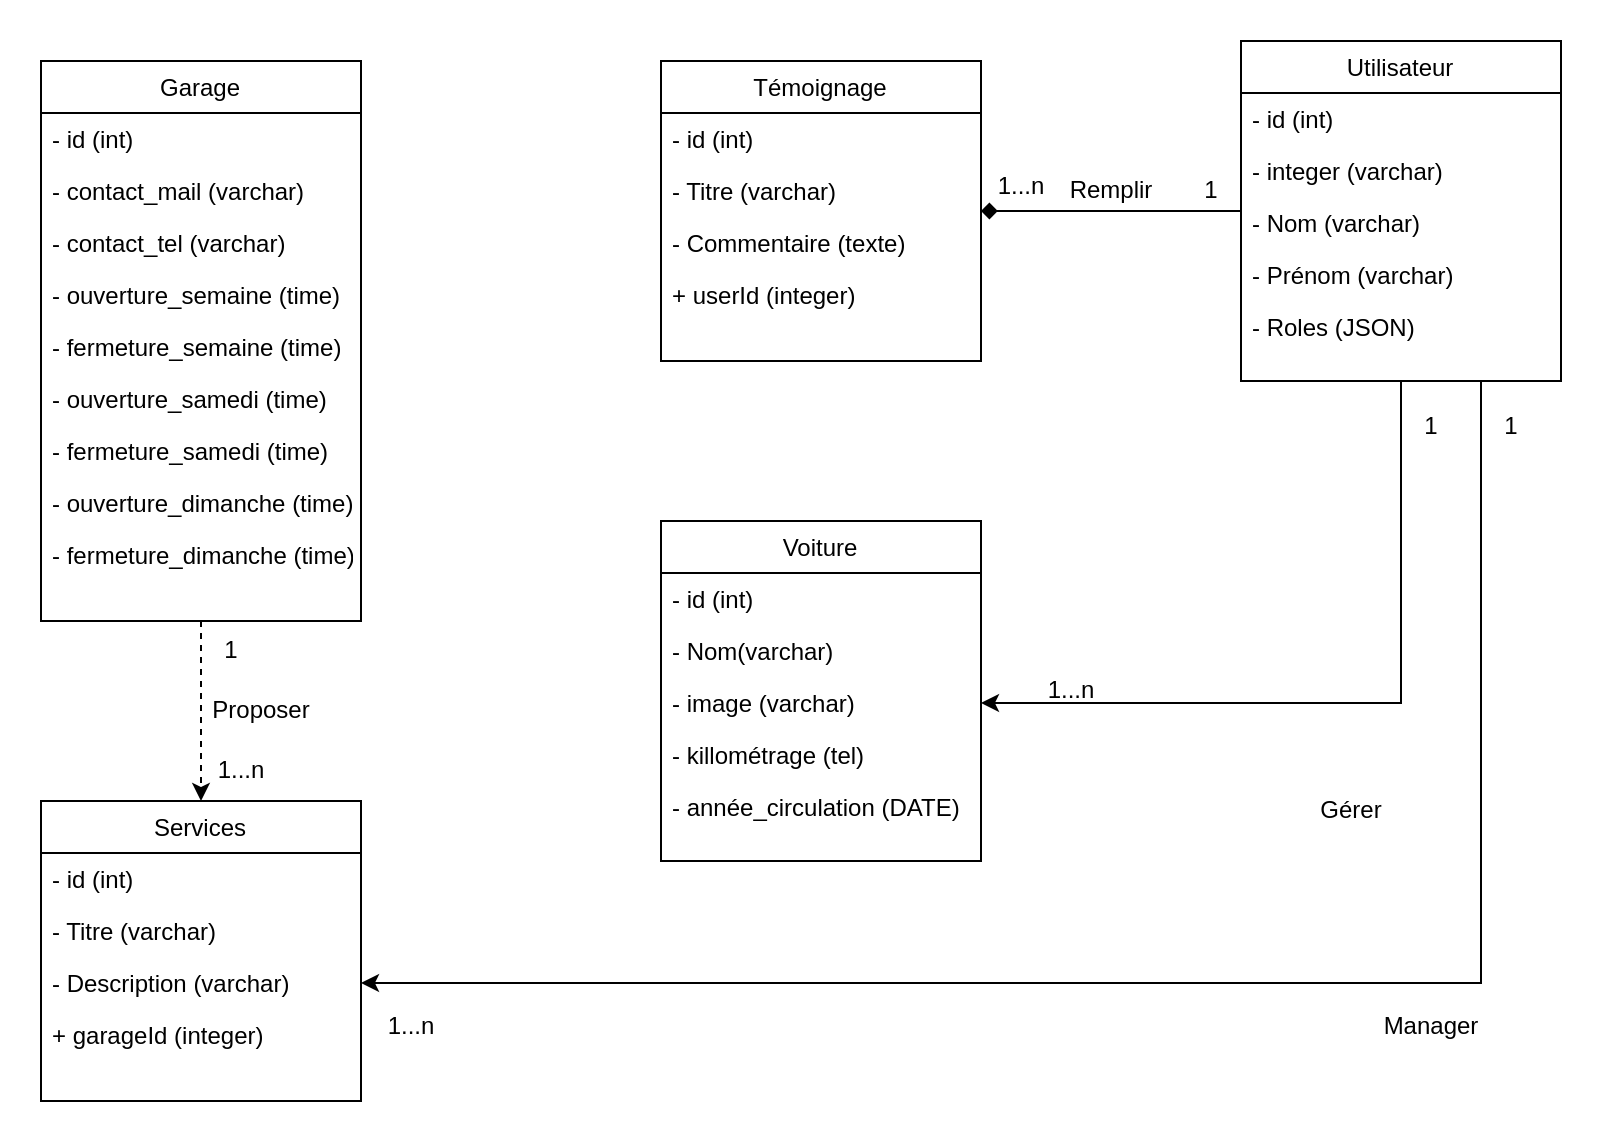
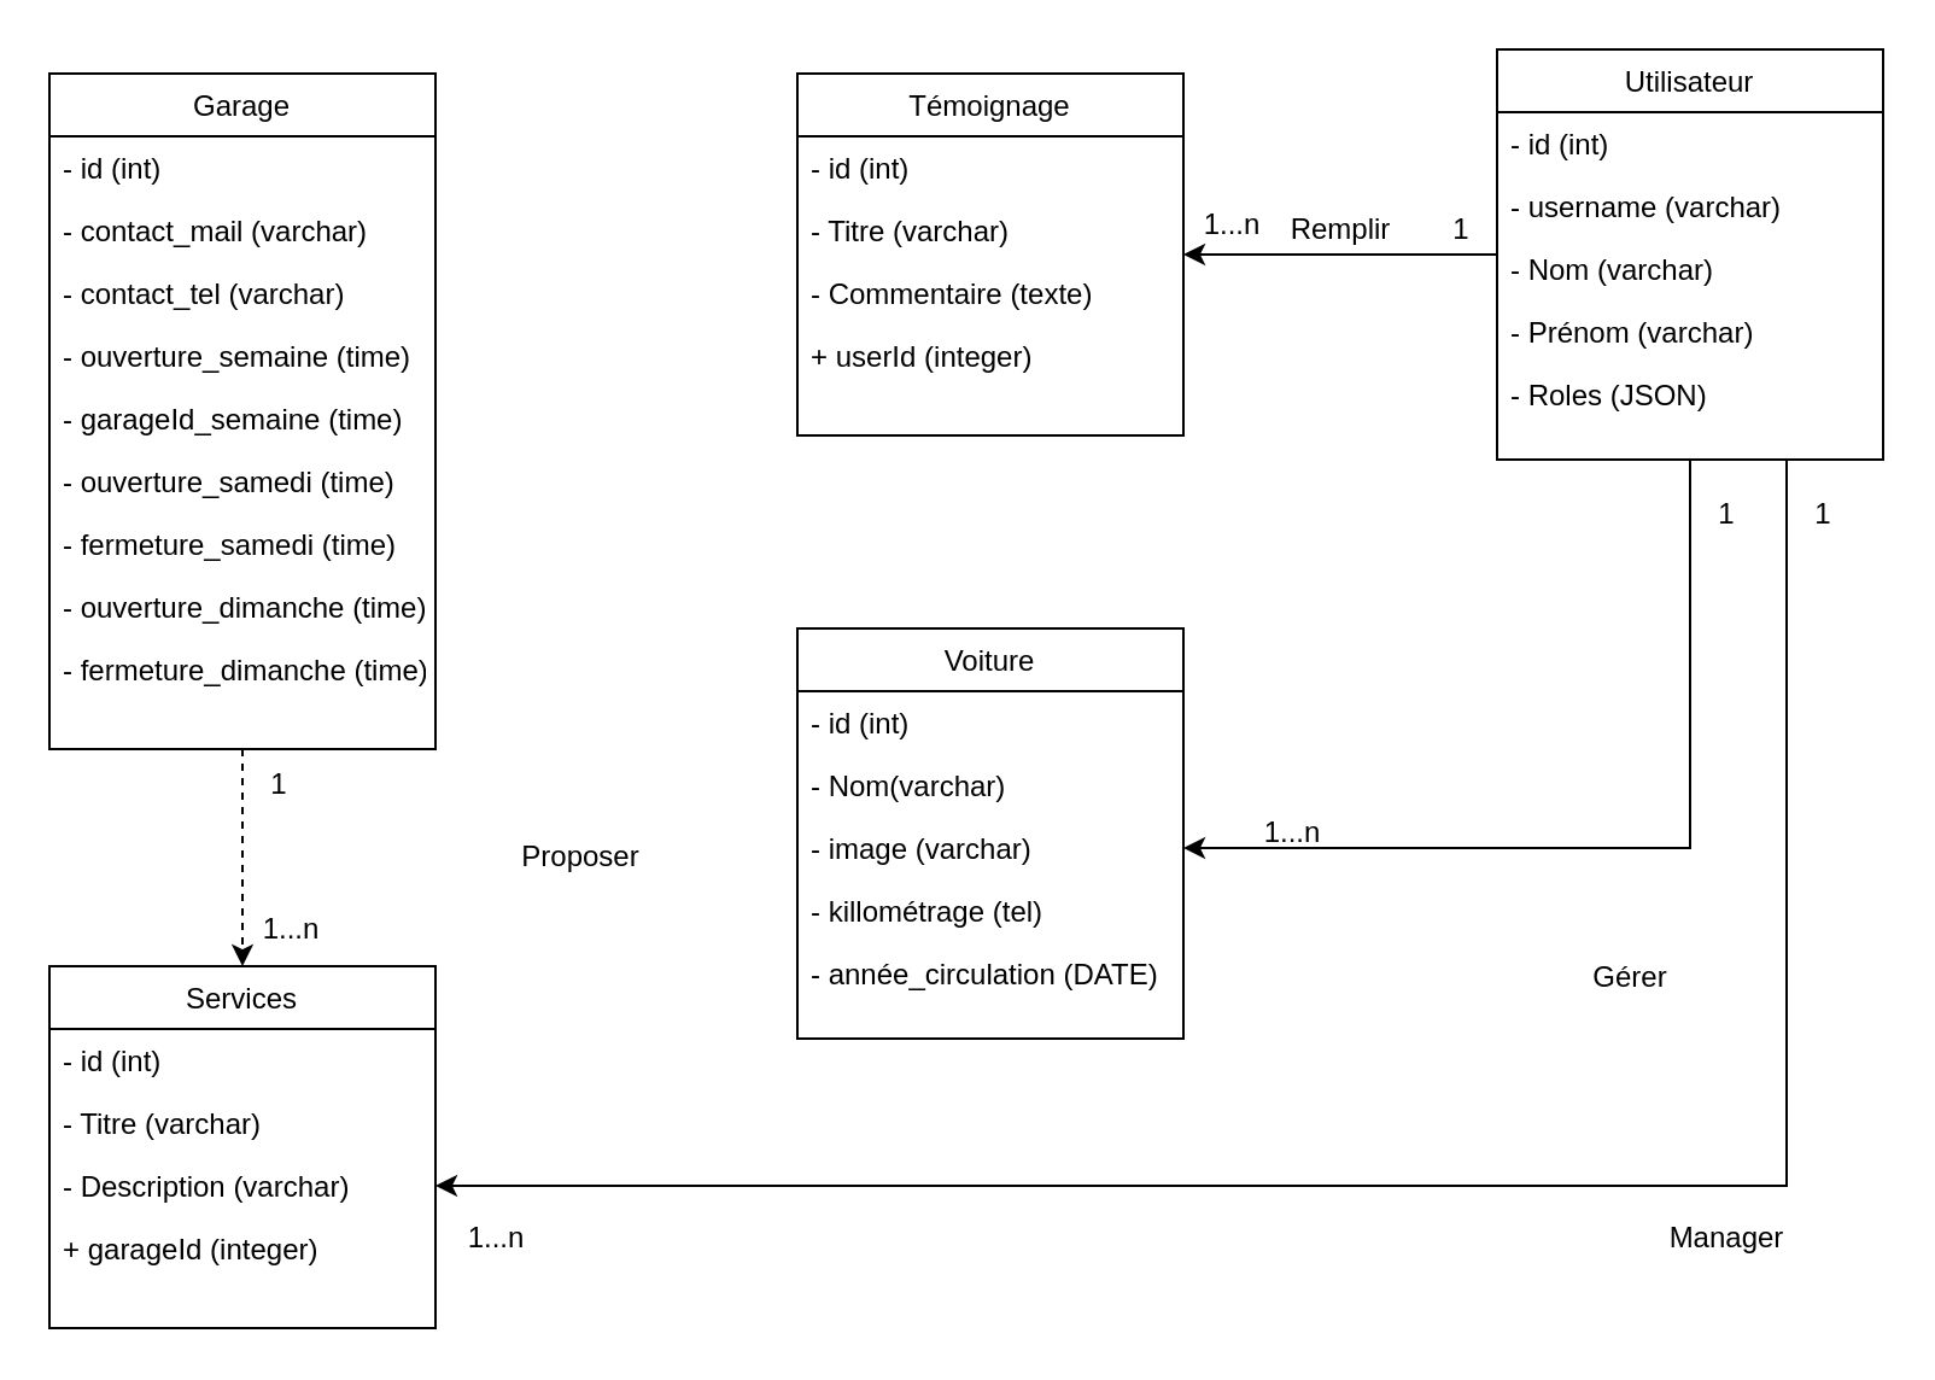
  <mxCell id="0" />
  <mxCell id="1" parent="0" />
- <mxCell id="2" value="" style="edgeStyle=orthogonalEdgeStyle;rounded=0;orthogonalLoop=1;jettySize=auto;html=1;endArrow=diamond;" parent="1" source="5" target="11" edge="1"><mxGeometry relative="1" as="geometry" /></mxCell>
+ <mxCell id="2" value="" style="edgeStyle=orthogonalEdgeStyle;rounded=0;orthogonalLoop=1;jettySize=auto;html=1;" parent="1" source="5" target="11" edge="1"><mxGeometry relative="1" as="geometry" /></mxCell>
  <mxCell id="3" style="edgeStyle=orthogonalEdgeStyle;rounded=0;orthogonalLoop=1;jettySize=auto;html=1;exitX=0.5;exitY=1;exitDx=0;exitDy=0;entryX=1;entryY=0.5;entryDx=0;entryDy=0;" edge="1" parent="1" source="5" target="35"><mxGeometry relative="1" as="geometry" /></mxCell>
  <mxCell id="4" style="edgeStyle=orthogonalEdgeStyle;rounded=0;orthogonalLoop=1;jettySize=auto;html=1;exitX=0.75;exitY=1;exitDx=0;exitDy=0;entryX=1;entryY=0.5;entryDx=0;entryDy=0;" edge="1" parent="1" source="5" target="30"><mxGeometry relative="1" as="geometry" /></mxCell>
  <mxCell id="5" value="Utilisateur" style="swimlane;fontStyle=0;align=center;verticalAlign=top;childLayout=stackLayout;horizontal=1;startSize=26;horizontalStack=0;resizeParent=1;resizeLast=0;collapsible=1;marginBottom=0;rounded=0;shadow=0;strokeWidth=1;" parent="1" vertex="1"><mxGeometry x="620" y="20" width="160" height="170" as="geometry"><mxRectangle x="640" y="40" width="160" height="26" as="alternateBounds" /></mxGeometry></mxCell>
  <mxCell id="6" value="- id (int)" style="text;align=left;verticalAlign=top;spacingLeft=4;spacingRight=4;overflow=hidden;rotatable=0;points=[[0,0.5],[1,0.5]];portConstraint=eastwest;" parent="5" vertex="1"><mxGeometry y="26" width="160" height="26" as="geometry" /></mxCell>
- <mxCell id="7" value="- integer (varchar)" style="text;align=left;verticalAlign=top;spacingLeft=4;spacingRight=4;overflow=hidden;rotatable=0;points=[[0,0.5],[1,0.5]];portConstraint=eastwest;rounded=0;shadow=0;html=0;" parent="5" vertex="1"><mxGeometry y="52" width="160" height="26" as="geometry" /></mxCell>
+ <mxCell id="7" value="- username (varchar)" style="text;align=left;verticalAlign=top;spacingLeft=4;spacingRight=4;overflow=hidden;rotatable=0;points=[[0,0.5],[1,0.5]];portConstraint=eastwest;rounded=0;shadow=0;html=0;" parent="5" vertex="1"><mxGeometry y="52" width="160" height="26" as="geometry" /></mxCell>
  <mxCell id="8" value="- Nom (varchar)   " style="text;align=left;verticalAlign=top;spacingLeft=4;spacingRight=4;overflow=hidden;rotatable=0;points=[[0,0.5],[1,0.5]];portConstraint=eastwest;rounded=0;shadow=0;html=0;" parent="5" vertex="1"><mxGeometry y="78" width="160" height="26" as="geometry" /></mxCell>
  <mxCell id="9" value="- Prénom (varchar)" style="text;align=left;verticalAlign=top;spacingLeft=4;spacingRight=4;overflow=hidden;rotatable=0;points=[[0,0.5],[1,0.5]];portConstraint=eastwest;rounded=0;shadow=0;html=0;" parent="5" vertex="1"><mxGeometry y="104" width="160" height="26" as="geometry" /></mxCell>
  <mxCell id="10" value="- Roles (JSON)" style="text;align=left;verticalAlign=top;spacingLeft=4;spacingRight=4;overflow=hidden;rotatable=0;points=[[0,0.5],[1,0.5]];portConstraint=eastwest;rounded=0;shadow=0;html=0;" parent="5" vertex="1"><mxGeometry y="130" width="160" height="26" as="geometry" /></mxCell>
  <mxCell id="11" value="Témoignage" style="swimlane;fontStyle=0;align=center;verticalAlign=top;childLayout=stackLayout;horizontal=1;startSize=26;horizontalStack=0;resizeParent=1;resizeLast=0;collapsible=1;marginBottom=0;rounded=0;shadow=0;strokeWidth=1;" parent="1" vertex="1"><mxGeometry x="330" y="30" width="160" height="150" as="geometry"><mxRectangle x="640" y="40" width="160" height="26" as="alternateBounds" /></mxGeometry></mxCell>
  <mxCell id="12" value="- id (int)" style="text;align=left;verticalAlign=top;spacingLeft=4;spacingRight=4;overflow=hidden;rotatable=0;points=[[0,0.5],[1,0.5]];portConstraint=eastwest;" parent="11" vertex="1"><mxGeometry y="26" width="160" height="26" as="geometry" /></mxCell>
  <mxCell id="13" value="- Titre (varchar)" style="text;align=left;verticalAlign=top;spacingLeft=4;spacingRight=4;overflow=hidden;rotatable=0;points=[[0,0.5],[1,0.5]];portConstraint=eastwest;rounded=0;shadow=0;html=0;" parent="11" vertex="1"><mxGeometry y="52" width="160" height="26" as="geometry" /></mxCell>
  <mxCell id="14" value="- Commentaire (texte)   " style="text;align=left;verticalAlign=top;spacingLeft=4;spacingRight=4;overflow=hidden;rotatable=0;points=[[0,0.5],[1,0.5]];portConstraint=eastwest;rounded=0;shadow=0;html=0;" parent="11" vertex="1"><mxGeometry y="78" width="160" height="26" as="geometry" /></mxCell>
  <mxCell id="15" value="+ userId (integer)" style="text;align=left;verticalAlign=top;spacingLeft=4;spacingRight=4;overflow=hidden;rotatable=0;points=[[0,0.5],[1,0.5]];portConstraint=eastwest;rounded=0;shadow=0;html=0;" parent="11" vertex="1"><mxGeometry y="104" width="160" height="26" as="geometry" /></mxCell>
  <mxCell id="16" value="" style="edgeStyle=orthogonalEdgeStyle;rounded=0;orthogonalLoop=1;jettySize=auto;html=1;dashed=1;" parent="1" source="17" target="27" edge="1"><mxGeometry relative="1" as="geometry" /></mxCell>
  <mxCell id="17" value="Garage" style="swimlane;fontStyle=0;align=center;verticalAlign=top;childLayout=stackLayout;horizontal=1;startSize=26;horizontalStack=0;resizeParent=1;resizeLast=0;collapsible=1;marginBottom=0;rounded=0;shadow=0;strokeWidth=1;" parent="1" vertex="1"><mxGeometry x="20" y="30" width="160" height="280" as="geometry"><mxRectangle x="640" y="40" width="160" height="26" as="alternateBounds" /></mxGeometry></mxCell>
  <mxCell id="18" value="- id (int)" style="text;align=left;verticalAlign=top;spacingLeft=4;spacingRight=4;overflow=hidden;rotatable=0;points=[[0,0.5],[1,0.5]];portConstraint=eastwest;" parent="17" vertex="1"><mxGeometry y="26" width="160" height="26" as="geometry" /></mxCell>
  <mxCell id="19" value="- contact_mail (varchar)" style="text;align=left;verticalAlign=top;spacingLeft=4;spacingRight=4;overflow=hidden;rotatable=0;points=[[0,0.5],[1,0.5]];portConstraint=eastwest;rounded=0;shadow=0;html=0;" parent="17" vertex="1"><mxGeometry y="52" width="160" height="26" as="geometry" /></mxCell>
  <mxCell id="20" value="- contact_tel (varchar)" style="text;align=left;verticalAlign=top;spacingLeft=4;spacingRight=4;overflow=hidden;rotatable=0;points=[[0,0.5],[1,0.5]];portConstraint=eastwest;rounded=0;shadow=0;html=0;" parent="17" vertex="1"><mxGeometry y="78" width="160" height="26" as="geometry" /></mxCell>
  <mxCell id="21" value="- ouverture_semaine (time)" style="text;align=left;verticalAlign=top;spacingLeft=4;spacingRight=4;overflow=hidden;rotatable=0;points=[[0,0.5],[1,0.5]];portConstraint=eastwest;rounded=0;shadow=0;html=0;" parent="17" vertex="1"><mxGeometry y="104" width="160" height="26" as="geometry" /></mxCell>
- <mxCell id="22" value="- fermeture_semaine (time)" style="text;align=left;verticalAlign=top;spacingLeft=4;spacingRight=4;overflow=hidden;rotatable=0;points=[[0,0.5],[1,0.5]];portConstraint=eastwest;rounded=0;shadow=0;html=0;" parent="17" vertex="1"><mxGeometry y="130" width="160" height="26" as="geometry" /></mxCell>
+ <mxCell id="22" value="- garageId_semaine (time)" style="text;align=left;verticalAlign=top;spacingLeft=4;spacingRight=4;overflow=hidden;rotatable=0;points=[[0,0.5],[1,0.5]];portConstraint=eastwest;rounded=0;shadow=0;html=0;" parent="17" vertex="1"><mxGeometry y="130" width="160" height="26" as="geometry" /></mxCell>
  <mxCell id="23" value="- ouverture_samedi (time)" style="text;align=left;verticalAlign=top;spacingLeft=4;spacingRight=4;overflow=hidden;rotatable=0;points=[[0,0.5],[1,0.5]];portConstraint=eastwest;rounded=0;shadow=0;html=0;" parent="17" vertex="1"><mxGeometry y="156" width="160" height="26" as="geometry" /></mxCell>
  <mxCell id="24" value="- fermeture_samedi (time)" style="text;align=left;verticalAlign=top;spacingLeft=4;spacingRight=4;overflow=hidden;rotatable=0;points=[[0,0.5],[1,0.5]];portConstraint=eastwest;rounded=0;shadow=0;html=0;" parent="17" vertex="1"><mxGeometry y="182" width="160" height="26" as="geometry" /></mxCell>
  <mxCell id="25" value="- ouverture_dimanche (time)" style="text;align=left;verticalAlign=top;spacingLeft=4;spacingRight=4;overflow=hidden;rotatable=0;points=[[0,0.5],[1,0.5]];portConstraint=eastwest;rounded=0;shadow=0;html=0;" parent="17" vertex="1"><mxGeometry y="208" width="160" height="26" as="geometry" /></mxCell>
  <mxCell id="26" value="- fermeture_dimanche (time)" style="text;align=left;verticalAlign=top;spacingLeft=4;spacingRight=4;overflow=hidden;rotatable=0;points=[[0,0.5],[1,0.5]];portConstraint=eastwest;rounded=0;shadow=0;html=0;" parent="17" vertex="1"><mxGeometry y="234" width="160" height="26" as="geometry" /></mxCell>
  <mxCell id="27" value="Services" style="swimlane;fontStyle=0;align=center;verticalAlign=top;childLayout=stackLayout;horizontal=1;startSize=26;horizontalStack=0;resizeParent=1;resizeLast=0;collapsible=1;marginBottom=0;rounded=0;shadow=0;strokeWidth=1;" parent="1" vertex="1"><mxGeometry x="20" y="400" width="160" height="150" as="geometry"><mxRectangle x="640" y="40" width="160" height="26" as="alternateBounds" /></mxGeometry></mxCell>
  <mxCell id="28" value="- id (int)" style="text;align=left;verticalAlign=top;spacingLeft=4;spacingRight=4;overflow=hidden;rotatable=0;points=[[0,0.5],[1,0.5]];portConstraint=eastwest;" parent="27" vertex="1"><mxGeometry y="26" width="160" height="26" as="geometry" /></mxCell>
  <mxCell id="29" value="- Titre (varchar)" style="text;align=left;verticalAlign=top;spacingLeft=4;spacingRight=4;overflow=hidden;rotatable=0;points=[[0,0.5],[1,0.5]];portConstraint=eastwest;rounded=0;shadow=0;html=0;" parent="27" vertex="1"><mxGeometry y="52" width="160" height="26" as="geometry" /></mxCell>
  <mxCell id="30" value="- Description (varchar)   " style="text;align=left;verticalAlign=top;spacingLeft=4;spacingRight=4;overflow=hidden;rotatable=0;points=[[0,0.5],[1,0.5]];portConstraint=eastwest;rounded=0;shadow=0;html=0;" parent="27" vertex="1"><mxGeometry y="78" width="160" height="26" as="geometry" /></mxCell>
  <mxCell id="31" value="+ garageId (integer)" style="text;align=left;verticalAlign=top;spacingLeft=4;spacingRight=4;overflow=hidden;rotatable=0;points=[[0,0.5],[1,0.5]];portConstraint=eastwest;rounded=0;shadow=0;html=0;" parent="27" vertex="1"><mxGeometry y="104" width="160" height="26" as="geometry" /></mxCell>
  <mxCell id="32" value="Voiture" style="swimlane;fontStyle=0;align=center;verticalAlign=top;childLayout=stackLayout;horizontal=1;startSize=26;horizontalStack=0;resizeParent=1;resizeLast=0;collapsible=1;marginBottom=0;rounded=0;shadow=0;strokeWidth=1;" parent="1" vertex="1"><mxGeometry x="330" y="260" width="160" height="170" as="geometry"><mxRectangle x="640" y="40" width="160" height="26" as="alternateBounds" /></mxGeometry></mxCell>
  <mxCell id="33" value="- id (int)" style="text;align=left;verticalAlign=top;spacingLeft=4;spacingRight=4;overflow=hidden;rotatable=0;points=[[0,0.5],[1,0.5]];portConstraint=eastwest;" parent="32" vertex="1"><mxGeometry y="26" width="160" height="26" as="geometry" /></mxCell>
  <mxCell id="34" value="- Nom(varchar)" style="text;align=left;verticalAlign=top;spacingLeft=4;spacingRight=4;overflow=hidden;rotatable=0;points=[[0,0.5],[1,0.5]];portConstraint=eastwest;rounded=0;shadow=0;html=0;" parent="32" vertex="1"><mxGeometry y="52" width="160" height="26" as="geometry" /></mxCell>
  <mxCell id="35" value="- image (varchar)   " style="text;align=left;verticalAlign=top;spacingLeft=4;spacingRight=4;overflow=hidden;rotatable=0;points=[[0,0.5],[1,0.5]];portConstraint=eastwest;rounded=0;shadow=0;html=0;" parent="32" vertex="1"><mxGeometry y="78" width="160" height="26" as="geometry" /></mxCell>
  <mxCell id="36" value="- killométrage (tel)" style="text;align=left;verticalAlign=top;spacingLeft=4;spacingRight=4;overflow=hidden;rotatable=0;points=[[0,0.5],[1,0.5]];portConstraint=eastwest;rounded=0;shadow=0;html=0;" parent="32" vertex="1"><mxGeometry y="104" width="160" height="26" as="geometry" /></mxCell>
  <mxCell id="37" value="- année_circulation (DATE)" style="text;align=left;verticalAlign=top;spacingLeft=4;spacingRight=4;overflow=hidden;rotatable=0;points=[[0,0.5],[1,0.5]];portConstraint=eastwest;rounded=0;shadow=0;html=0;" parent="32" vertex="1"><mxGeometry y="130" width="160" height="26" as="geometry" /></mxCell>
  <mxCell id="38" value="Remplir" style="text;html=1;align=center;verticalAlign=middle;resizable=0;points=[];autosize=1;strokeColor=none;fillColor=none;" parent="1" vertex="1"><mxGeometry x="525" y="80" width="60" height="30" as="geometry" /></mxCell>
  <mxCell id="39" value="1" style="text;html=1;align=center;verticalAlign=middle;resizable=0;points=[];autosize=1;strokeColor=none;fillColor=none;" parent="1" vertex="1"><mxGeometry x="590" y="80" width="30" height="30" as="geometry" /></mxCell>
  <mxCell id="40" value="1...n" style="text;html=1;align=center;verticalAlign=middle;resizable=0;points=[];autosize=1;strokeColor=none;fillColor=none;" parent="1" vertex="1"><mxGeometry x="485" y="78" width="50" height="30" as="geometry" /></mxCell>
- <mxCell id="41" value="Proposer" style="text;html=1;align=center;verticalAlign=middle;resizable=0;points=[];autosize=1;strokeColor=none;fillColor=none;" parent="1" vertex="1"><mxGeometry x="95" y="340" width="70" height="30" as="geometry" /></mxCell>
+ <mxCell id="41" value="Proposer" style="text;html=1;align=center;verticalAlign=middle;resizable=0;points=[];autosize=1;strokeColor=none;fillColor=none;" parent="1" vertex="1"><mxGeometry x="205" y="340" width="70" height="30" as="geometry" /></mxCell>
  <mxCell id="42" value="1" style="text;html=1;align=center;verticalAlign=middle;resizable=0;points=[];autosize=1;strokeColor=none;fillColor=none;" parent="1" vertex="1"><mxGeometry x="100" y="310" width="30" height="30" as="geometry" /></mxCell>
  <mxCell id="43" value="1...n" style="text;html=1;align=center;verticalAlign=middle;resizable=0;points=[];autosize=1;strokeColor=none;fillColor=none;" parent="1" vertex="1"><mxGeometry x="95" y="370" width="50" height="30" as="geometry" /></mxCell>
  <mxCell id="44" value="1...n" style="text;html=1;align=center;verticalAlign=middle;resizable=0;points=[];autosize=1;strokeColor=none;fillColor=none;" vertex="1" parent="1"><mxGeometry x="510" y="330" width="50" height="30" as="geometry" /></mxCell>
  <mxCell id="45" value="1" style="text;html=1;align=center;verticalAlign=middle;resizable=0;points=[];autosize=1;strokeColor=none;fillColor=none;" vertex="1" parent="1"><mxGeometry x="700" y="198" width="30" height="30" as="geometry" /></mxCell>
  <mxCell id="46" value="Gérer" style="text;html=1;align=center;verticalAlign=middle;resizable=0;points=[];autosize=1;strokeColor=none;fillColor=none;" vertex="1" parent="1"><mxGeometry x="650" y="390" width="50" height="30" as="geometry" /></mxCell>
  <mxCell id="47" value="Manager" style="text;html=1;align=center;verticalAlign=middle;resizable=0;points=[];autosize=1;strokeColor=none;fillColor=none;" vertex="1" parent="1"><mxGeometry x="680" y="498" width="70" height="30" as="geometry" /></mxCell>
  <mxCell id="48" value="1...n" style="text;html=1;align=center;verticalAlign=middle;resizable=0;points=[];autosize=1;strokeColor=none;fillColor=none;" vertex="1" parent="1"><mxGeometry x="180" y="498" width="50" height="30" as="geometry" /></mxCell>
  <mxCell id="49" value="1" style="text;html=1;align=center;verticalAlign=middle;resizable=0;points=[];autosize=1;strokeColor=none;fillColor=none;" vertex="1" parent="1"><mxGeometry x="740" y="198" width="30" height="30" as="geometry" /></mxCell>
